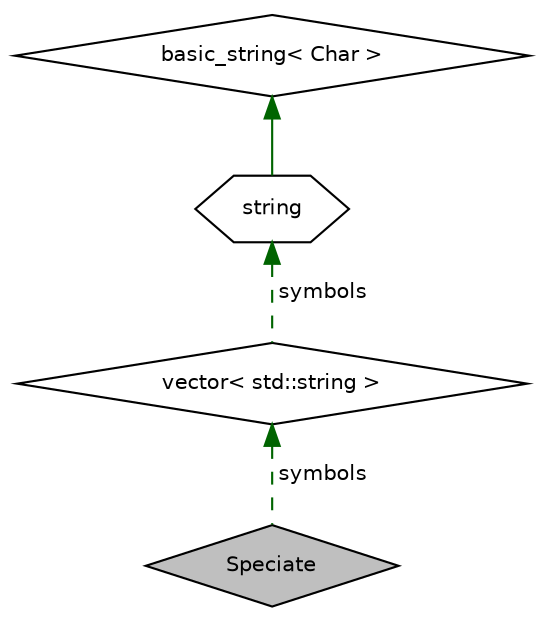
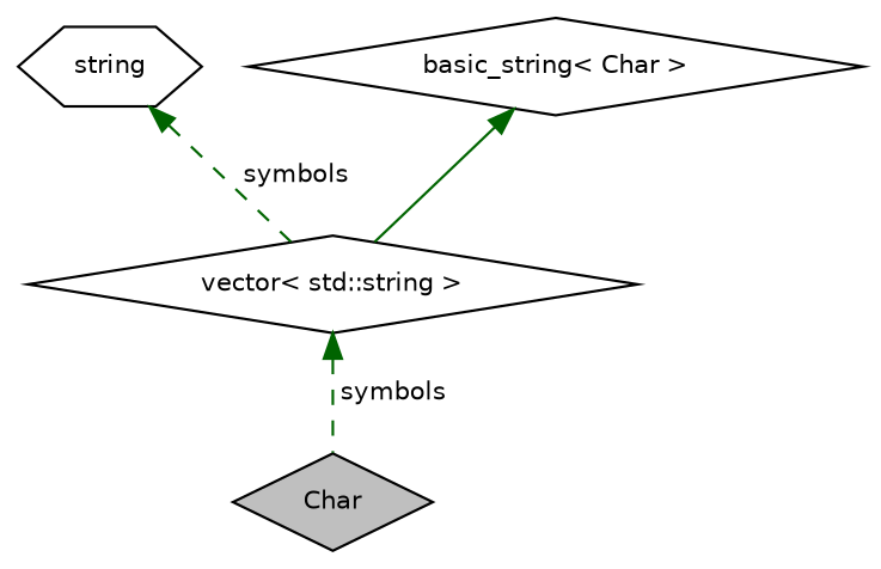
  digraph {
    node [color=black fontname=Helvetica fontsize=10 shape=diamond]
    edge [color=darkgreen dir=back fontname=Helvetica fontsize=10 labelfontname=Helvetica labelfontsize=10 style=dashed]
-   n1 [fillcolor=grey75 fontcolor=black height=0.2 label=Speciate style=filled width=0.4]
+   n1 [fillcolor=grey75 fontcolor=black height=0.2 label=Char style=filled width=0.4]
    n2 [height=0.2 label="vector\< std::string \>" width=0.4]
    n3 [height=0.2 label=string shape=hexagon width=0.4]
    n4 [height=0.2 label="basic_string\< Char \>" width=0.4]
    n2 -> n1 [label=" symbols"]
    n3 -> n2 [label=" symbols"]
-   n4 -> n3 [style=solid]
+   n4 -> n2 [style=solid]
  }
